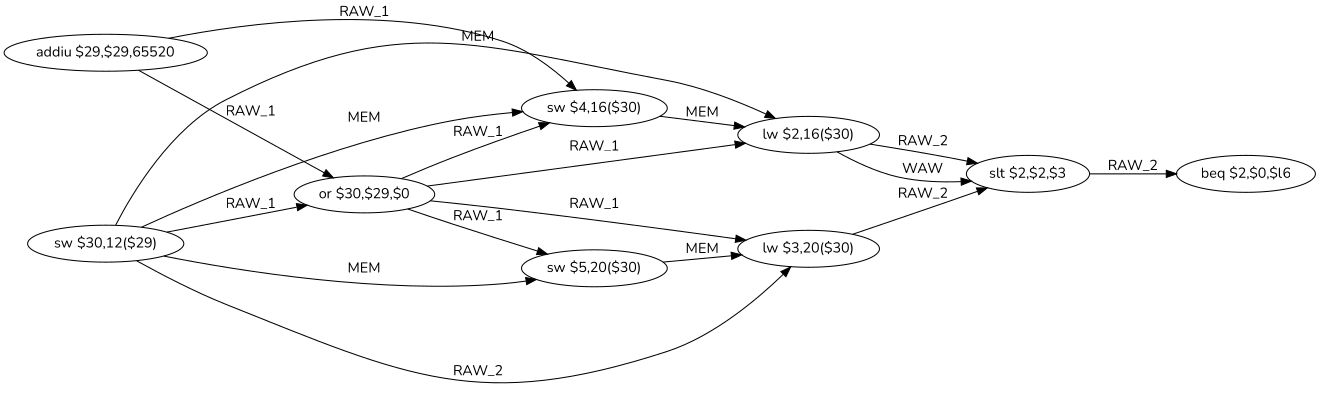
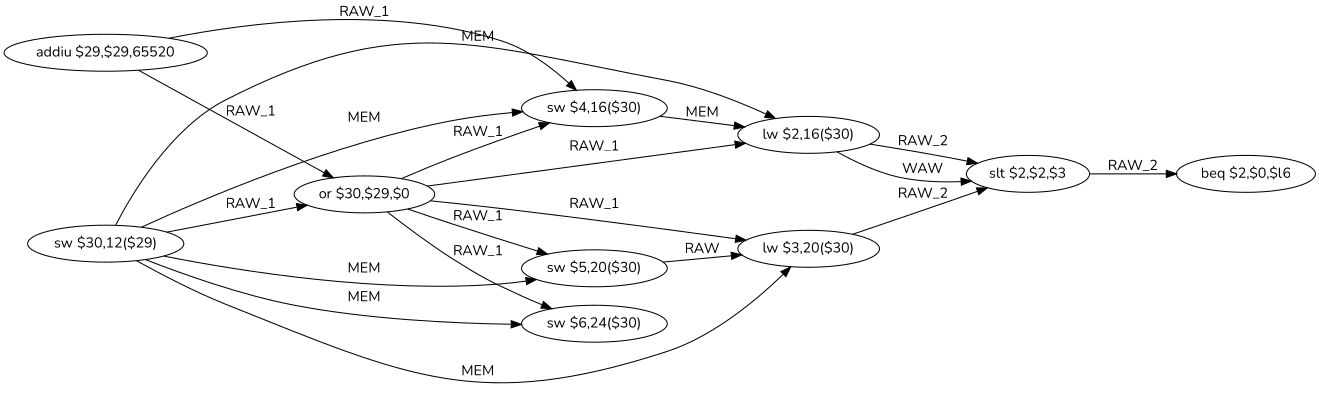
  digraph {
    fontname=Nunito
    rankdir=LR
    node [fontname=Nunito shape=ellipse]
    edge [fontname=Nunito]
    n1 [label="addiu $29,$29,65520"]
    n2 [label="or $30,$29,$0"]
    n3 [label="sw $4,16($30)"]
    n4 [label="sw $30,12($29)"]
    n5 [label="sw $5,20($30)"]
+   n6 [label="sw $6,24($30)"]
    n7 [label="lw $2,16($30)"]
    n8 [label="lw $3,20($30)"]
    n9 [label="slt $2,$2,$3"]
    n10 [label="beq $2,$0,$l6"]
    n1 -> n2 [label=RAW_1]
    n1 -> n3 [label=RAW_1]
    n2 -> n3 [label=RAW_1]
    n2 -> n5 [label=RAW_1]
+   n2 -> n6 [label=RAW_1]
    n2 -> n7 [label=RAW_1]
    n2 -> n8 [label=RAW_1]
    n3 -> n7 [label=MEM]
    n4 -> n2 [label=RAW_1]
    n4 -> n3 [label=MEM]
    n4 -> n5 [label=MEM]
+   n4 -> n6 [label=MEM]
    n4 -> n7 [label=MEM]
-   n4 -> n8 [label=RAW_2]
-   n5 -> n8 [label=MEM]
+   n4 -> n8 [label=MEM]
+   n5 -> n8 [label=RAW]
    n7 -> n9 [label=RAW_2]
    n7 -> n9 [label=WAW]
    n8 -> n9 [label=RAW_2]
    n9 -> n10 [label=RAW_2]
  }
